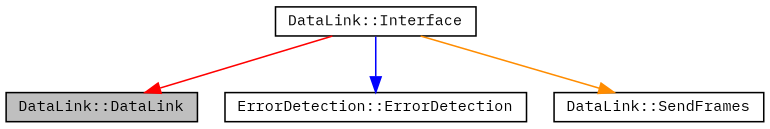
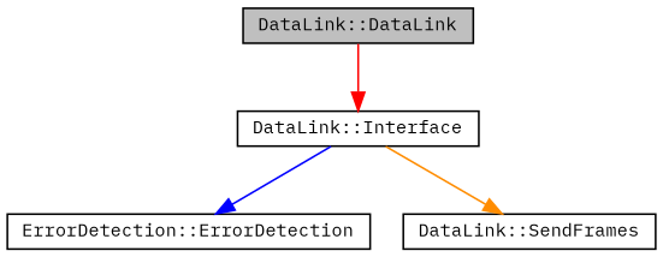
  digraph {
    fontname="IBM Plex Mono"
    rankdir=TB
    node [color=black fillcolor=white fontname="IBM Plex Mono" fontsize=10 shape=record style=filled]
    edge [fontname="IBM Plex Mono" fontsize=10 labelfontname=Helvetica labelfontsize=10 style=solid]
    n1 [fillcolor=grey75 fontcolor=black height=0.2 label="DataLink::DataLink" width=0.4]
    n2 [height=0.2 label="DataLink::Interface" width=0.4]
    n3 [height=0.2 label="ErrorDetection::ErrorDetection" width=0.4]
    n4 [height=0.2 label="DataLink::SendFrames" width=0.4]
-   n2 -> n1 [color=red]
+   n1 -> n2 [color=red]
    n2 -> n3 [color=blue]
    n2 -> n4 [color=darkorange]
  }
